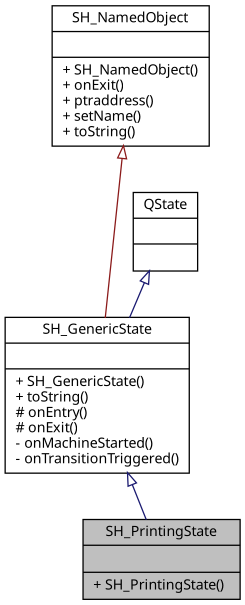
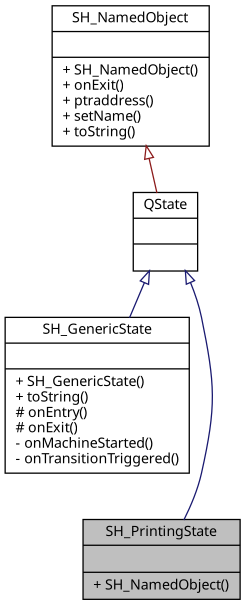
  digraph {
    node [color=black fontname=Verdana fontsize=11 shape=record]
    edge [arrowtail=onormal color=midnightblue dir=back fontname=Verdana fontsize=11 labelfontname=Verdana labelfontsize=11 style=solid]
-   n1 [fillcolor=grey75 fontcolor=black height=0.2 label="{SH_PrintingState\n||+ SH_PrintingState()\l}" style=filled width=0.4]
+   n1 [fillcolor=grey75 fontcolor=black height=0.2 label="{SH_PrintingState\n||+ SH_NamedObject()\l}" style=filled width=0.4]
    n2 [height=0.2 label="{SH_GenericState\n||+ SH_GenericState()\l+ toString()\l# onEntry()\l# onExit()\l- onMachineStarted()\l- onTransitionTriggered()\l}" width=0.4]
    n3 [height=0.2 label="{QState\n||}" width=0.4]
    n4 [height=0.2 label="{SH_NamedObject\n||+ SH_NamedObject()\l+ onExit()\l+ ptraddress()\l+ setName()\l+ toString()\l}" width=0.4]
-   n2 -> n1
+   n3 -> n1
    n3 -> n2
-   n4 -> n2 [color=firebrick4]
+   n4 -> n3 [color=firebrick4]
  }
